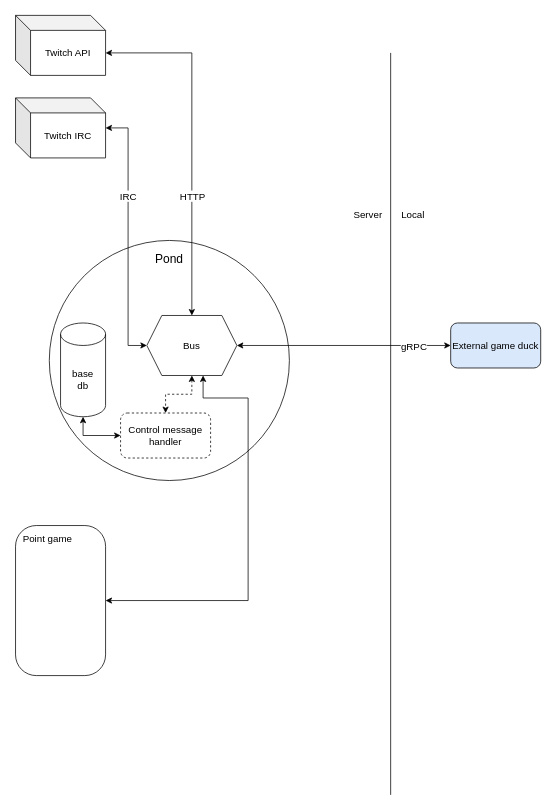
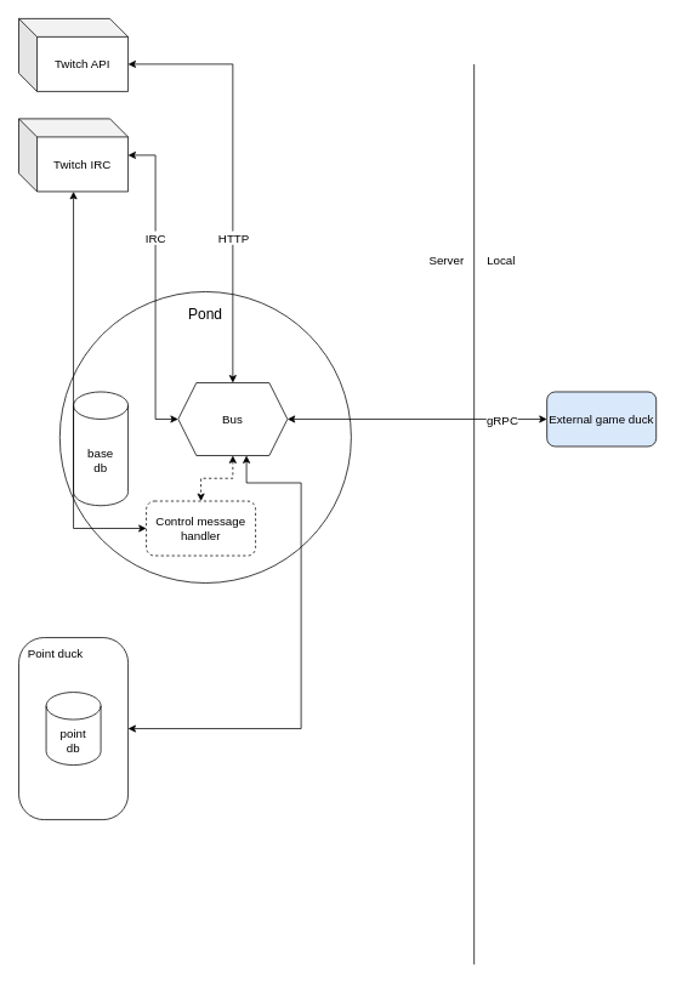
  <mxCell id="0" />
  <mxCell id="1" parent="0" />
  <mxCell id="2" value="" style="ellipse;whiteSpace=wrap;html=1;aspect=fixed;" parent="1" vertex="1"><mxGeometry x="65" y="320" width="320" height="320" as="geometry" /></mxCell>
  <mxCell id="3" value="Pond" style="text;html=1;strokeColor=none;fillColor=none;align=center;verticalAlign=middle;whiteSpace=wrap;rounded=0;fontSize=16;" parent="1" vertex="1"><mxGeometry x="195" y="330" width="60" height="30" as="geometry" /></mxCell>
  <mxCell id="4" style="edgeStyle=orthogonalEdgeStyle;rounded=0;orthogonalLoop=1;jettySize=auto;html=1;exitX=1;exitY=0.5;exitDx=0;exitDy=0;entryX=0.625;entryY=1;entryDx=0;entryDy=0;fontSize=13;startArrow=classic;startFill=1;" parent="1" source="5" target="18" edge="1"><mxGeometry relative="1" as="geometry"><Array as="points"><mxPoint x="330" y="800" /><mxPoint x="330" y="530" /><mxPoint x="270" y="530" /></Array></mxGeometry></mxCell>
- <mxCell id="5" value="&lt;div&gt;Point game&lt;br&gt;&lt;/div&gt;" style="rounded=1;whiteSpace=wrap;html=1;fontSize=13;arcSize=23;align=left;horizontal=1;verticalAlign=top;spacingTop=3;spacingLeft=8;" parent="1" vertex="1"><mxGeometry x="20" y="700" width="120" height="200" as="geometry" /></mxCell>
+ <mxCell id="5" value="&lt;div&gt;Point duck&lt;br&gt;&lt;/div&gt;" style="rounded=1;whiteSpace=wrap;html=1;fontSize=13;arcSize=23;align=left;horizontal=1;verticalAlign=top;spacingTop=3;spacingLeft=8;" parent="1" vertex="1"><mxGeometry x="20" y="700" width="120" height="200" as="geometry" /></mxCell>
  <mxCell id="6" value="External game duck" style="rounded=1;whiteSpace=wrap;html=1;fontSize=13;fillColor=#dae8fc;" parent="1" vertex="1"><mxGeometry x="600" y="430" width="120" height="60" as="geometry" /></mxCell>
+ <mxCell id="7" value="point&lt;br&gt;db" style="shape=cylinder3;whiteSpace=wrap;html=1;boundedLbl=1;backgroundOutline=1;size=15;fontSize=13;" parent="1" vertex="1"><mxGeometry x="50" y="760" width="60" height="80" as="geometry" /></mxCell>
  <mxCell id="8" value="base&lt;br&gt;db" style="shape=cylinder3;whiteSpace=wrap;html=1;boundedLbl=1;backgroundOutline=1;size=15;fontSize=13;" parent="1" vertex="1"><mxGeometry x="80" y="430" width="60" height="125" as="geometry" /></mxCell>
  <mxCell id="9" style="edgeStyle=orthogonalEdgeStyle;rounded=0;orthogonalLoop=1;jettySize=auto;html=1;entryX=0;entryY=0.5;entryDx=0;entryDy=0;fontSize=13;startArrow=classic;startFill=1;" parent="1" source="11" target="18" edge="1"><mxGeometry relative="1" as="geometry"><Array as="points"><mxPoint x="170" y="170" /><mxPoint x="170" y="460" /></Array></mxGeometry></mxCell>
  <mxCell id="10" value="IRC" style="edgeLabel;html=1;align=center;verticalAlign=middle;resizable=0;points=[];fontSize=13;" parent="9" vertex="1" connectable="0"><mxGeometry x="-0.275" y="-1" relative="1" as="geometry"><mxPoint y="-5" as="offset" /></mxGeometry></mxCell>
  <mxCell id="11" value="Twitch IRC" style="shape=cube;whiteSpace=wrap;html=1;boundedLbl=1;backgroundOutline=1;darkOpacity=0.05;darkOpacity2=0.1;fontSize=13;" parent="1" vertex="1"><mxGeometry x="20" y="130" width="120" height="80" as="geometry" /></mxCell>
  <mxCell id="12" style="edgeStyle=orthogonalEdgeStyle;rounded=0;orthogonalLoop=1;jettySize=auto;html=1;exitX=0;exitY=0;exitDx=120;exitDy=50;exitPerimeter=0;entryX=0.5;entryY=0;entryDx=0;entryDy=0;fontSize=13;startArrow=classic;startFill=1;" parent="1" source="14" target="18" edge="1"><mxGeometry relative="1" as="geometry" /></mxCell>
  <mxCell id="13" value="HTTP" style="edgeLabel;html=1;align=center;verticalAlign=middle;resizable=0;points=[];fontSize=13;" parent="12" vertex="1" connectable="0"><mxGeometry x="0.29" y="-3" relative="1" as="geometry"><mxPoint x="3" y="5" as="offset" /></mxGeometry></mxCell>
  <mxCell id="14" value="Twitch API" style="shape=cube;whiteSpace=wrap;html=1;boundedLbl=1;backgroundOutline=1;darkOpacity=0.05;darkOpacity2=0.1;fontSize=13;" parent="1" vertex="1"><mxGeometry x="20" y="20" width="120" height="80" as="geometry" /></mxCell>
  <mxCell id="15" style="edgeStyle=orthogonalEdgeStyle;rounded=0;orthogonalLoop=1;jettySize=auto;html=1;exitX=0.5;exitY=1;exitDx=0;exitDy=0;entryX=0.5;entryY=0;entryDx=0;entryDy=0;fontSize=13;startArrow=classic;startFill=1;dashed=1;" parent="1" source="18" target="23" edge="1"><mxGeometry relative="1" as="geometry" /></mxCell>
  <mxCell id="16" style="edgeStyle=orthogonalEdgeStyle;rounded=0;orthogonalLoop=1;jettySize=auto;html=1;exitX=1;exitY=0.5;exitDx=0;exitDy=0;entryX=0;entryY=0.5;entryDx=0;entryDy=0;fontSize=13;startArrow=classic;startFill=1;" parent="1" source="18" target="6" edge="1"><mxGeometry relative="1" as="geometry" /></mxCell>
  <mxCell id="17" value="gRPC" style="edgeLabel;html=1;align=center;verticalAlign=middle;resizable=0;points=[];fontSize=13;" parent="16" vertex="1" connectable="0"><mxGeometry x="-0.081" y="-5" relative="1" as="geometry"><mxPoint x="104" y="-5" as="offset" /></mxGeometry></mxCell>
  <mxCell id="18" value="Bus" style="shape=hexagon;perimeter=hexagonPerimeter2;whiteSpace=wrap;html=1;fixedSize=1;fontSize=13;" parent="1" vertex="1"><mxGeometry x="195" y="420" width="120" height="80" as="geometry" /></mxCell>
  <mxCell id="19" value="" style="endArrow=none;html=1;rounded=0;fontSize=13;" parent="1" edge="1"><mxGeometry width="50" height="50" relative="1" as="geometry"><mxPoint x="520" y="1059" as="sourcePoint" /><mxPoint x="520" y="70" as="targetPoint" /></mxGeometry></mxCell>
  <mxCell id="20" value="Server" style="text;html=1;strokeColor=none;fillColor=none;align=center;verticalAlign=middle;whiteSpace=wrap;rounded=0;fontSize=13;" parent="1" vertex="1"><mxGeometry x="460" y="270" width="60" height="30" as="geometry" /></mxCell>
  <mxCell id="21" value="Local" style="text;html=1;strokeColor=none;fillColor=none;align=center;verticalAlign=middle;whiteSpace=wrap;rounded=0;fontSize=13;" parent="1" vertex="1"><mxGeometry x="520" y="270" width="60" height="30" as="geometry" /></mxCell>
- <mxCell id="22" style="edgeStyle=orthogonalEdgeStyle;rounded=0;orthogonalLoop=1;jettySize=auto;html=1;exitX=0;exitY=0.5;exitDx=0;exitDy=0;entryX=0.5;entryY=1;entryDx=0;entryDy=0;entryPerimeter=0;fontSize=13;startArrow=classic;startFill=1;" parent="1" source="23" target="8" edge="1"><mxGeometry relative="1" as="geometry" /></mxCell>
+ <mxCell id="22" style="edgeStyle=orthogonalEdgeStyle;rounded=0;orthogonalLoop=1;jettySize=auto;html=1;exitX=0;exitY=0.5;exitDx=0;exitDy=0;fontSize=13;startArrow=classic;startFill=1;" parent="1" source="23" target="11" edge="1"><mxGeometry relative="1" as="geometry" /></mxCell>
  <mxCell id="23" value="Control message handler" style="rounded=1;whiteSpace=wrap;html=1;fontSize=13;dashed=1;" parent="1" vertex="1"><mxGeometry x="160" y="550" width="120" height="60" as="geometry" /></mxCell>
